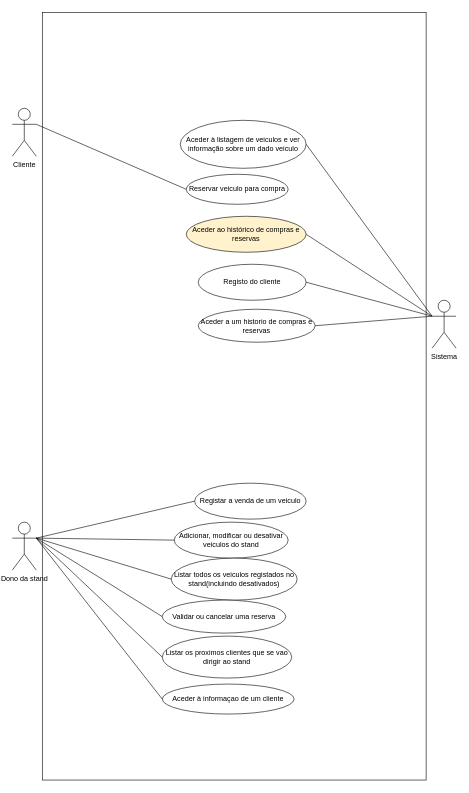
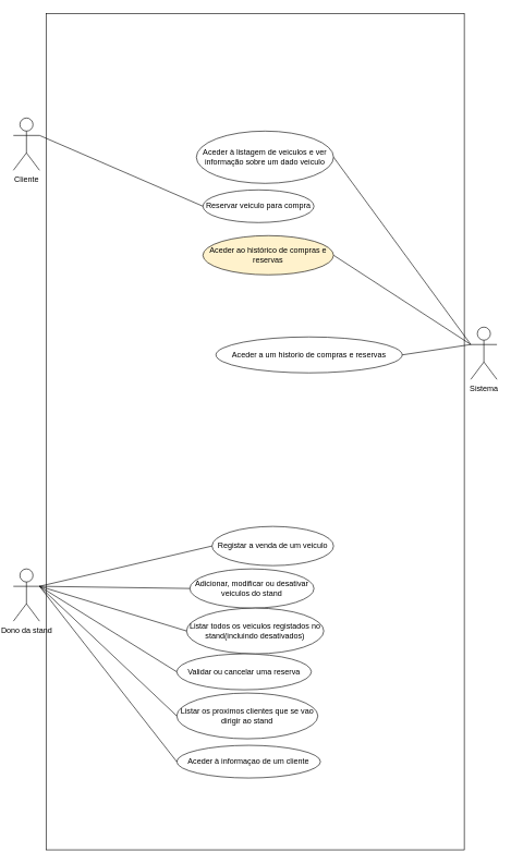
  <mxCell id="0" />
  <mxCell id="1" parent="0" />
  <mxCell id="2" value="" style="rounded=0;whiteSpace=wrap;html=1;" vertex="1" parent="1"><mxGeometry x="70" y="20" width="640" height="1280" as="geometry" /></mxCell>
  <mxCell id="3" value="Cliente" style="shape=umlActor;verticalLabelPosition=bottom;verticalAlign=top;html=1;outlineConnect=0;" vertex="1" parent="1"><mxGeometry x="20" y="180" width="40" height="80" as="geometry" /></mxCell>
  <mxCell id="4" value="Reservar veiculo para compra" style="ellipse;whiteSpace=wrap;html=1;" vertex="1" parent="1"><mxGeometry x="310" y="290" width="170" height="50" as="geometry" /></mxCell>
  <mxCell id="5" value="Aceder à listagem de veiculos e ver informação sobre um dado veiculo" style="ellipse;whiteSpace=wrap;html=1;" vertex="1" parent="1"><mxGeometry x="300" y="200" width="210" height="80" as="geometry" /></mxCell>
  <mxCell id="6" value="" style="endArrow=none;html=1;rounded=0;exitX=1;exitY=0.5;exitDx=0;exitDy=0;entryX=0;entryY=0.333;entryDx=0;entryDy=0;entryPerimeter=0;" edge="1" parent="1" source="5" target="22"><mxGeometry width="50" height="50" relative="1" as="geometry"><mxPoint x="190" y="260" as="sourcePoint" /><mxPoint x="240" y="210" as="targetPoint" /></mxGeometry></mxCell>
  <mxCell id="7" value="" style="endArrow=none;html=1;rounded=0;exitX=1;exitY=0.5;exitDx=0;exitDy=0;entryX=0;entryY=0.333;entryDx=0;entryDy=0;entryPerimeter=0;" edge="1" parent="1" source="8" target="22"><mxGeometry width="50" height="50" relative="1" as="geometry"><mxPoint x="240" y="430" as="sourcePoint" /><mxPoint x="290" y="380" as="targetPoint" /></mxGeometry></mxCell>
  <mxCell id="8" value="Aceder ao histórico de compras e reservas" style="ellipse;whiteSpace=wrap;html=1;fillColor=#fff2cc;" vertex="1" parent="1"><mxGeometry x="310" y="360" width="200" height="60" as="geometry" /></mxCell>
  <mxCell id="9" value="Dono da stand&lt;br&gt;" style="shape=umlActor;verticalLabelPosition=bottom;verticalAlign=top;html=1;outlineConnect=0;" vertex="1" parent="1"><mxGeometry x="20" y="870" width="40" height="80" as="geometry" /></mxCell>
  <mxCell id="10" value="Adicionar, modificar ou desativar veiculos do stand" style="ellipse;whiteSpace=wrap;html=1;" vertex="1" parent="1"><mxGeometry x="290" y="870" width="190" height="60" as="geometry" /></mxCell>
  <mxCell id="11" value="" style="endArrow=none;html=1;rounded=0;entryX=0;entryY=0.5;entryDx=0;entryDy=0;exitX=1;exitY=0.333;exitDx=0;exitDy=0;exitPerimeter=0;" edge="1" parent="1" source="9" target="10"><mxGeometry width="50" height="50" relative="1" as="geometry"><mxPoint x="150" y="710" as="sourcePoint" /><mxPoint x="200" y="660" as="targetPoint" /></mxGeometry></mxCell>
  <mxCell id="12" value="Listar todos os veiculos registados no stand(incluindo desativados)" style="ellipse;whiteSpace=wrap;html=1;" vertex="1" parent="1"><mxGeometry x="285" y="930" width="210" height="70" as="geometry" /></mxCell>
  <mxCell id="13" value="" style="endArrow=none;html=1;rounded=0;exitX=1;exitY=0.333;exitDx=0;exitDy=0;exitPerimeter=0;entryX=0;entryY=0.5;entryDx=0;entryDy=0;" edge="1" parent="1" source="9" target="12"><mxGeometry width="50" height="50" relative="1" as="geometry"><mxPoint x="380" y="830" as="sourcePoint" /><mxPoint x="430" y="780" as="targetPoint" /></mxGeometry></mxCell>
  <mxCell id="14" value="Validar ou cancelar uma reserva" style="ellipse;whiteSpace=wrap;html=1;" vertex="1" parent="1"><mxGeometry x="270" y="1000" width="206" height="55" as="geometry" /></mxCell>
  <mxCell id="15" value="" style="endArrow=none;html=1;rounded=0;entryX=1;entryY=0.333;entryDx=0;entryDy=0;entryPerimeter=0;exitX=0;exitY=0.5;exitDx=0;exitDy=0;" edge="1" parent="1" source="14" target="9"><mxGeometry width="50" height="50" relative="1" as="geometry"><mxPoint x="380" y="820" as="sourcePoint" /><mxPoint x="80" y="720" as="targetPoint" /></mxGeometry></mxCell>
  <mxCell id="16" value="Registar a venda de um veiculo" style="ellipse;whiteSpace=wrap;html=1;" vertex="1" parent="1"><mxGeometry x="324" y="805" width="186" height="60" as="geometry" /></mxCell>
  <mxCell id="17" value="" style="endArrow=none;html=1;rounded=0;entryX=0;entryY=0.5;entryDx=0;entryDy=0;exitX=1;exitY=0.333;exitDx=0;exitDy=0;exitPerimeter=0;" edge="1" parent="1" source="9" target="16"><mxGeometry width="50" height="50" relative="1" as="geometry"><mxPoint x="240" y="660" as="sourcePoint" /><mxPoint x="290" y="610" as="targetPoint" /></mxGeometry></mxCell>
  <mxCell id="18" value="Listar os proximos clientes que se vao dirigir ao stand" style="ellipse;whiteSpace=wrap;html=1;" vertex="1" parent="1"><mxGeometry x="270" y="1060" width="216" height="70" as="geometry" /></mxCell>
  <mxCell id="19" value="" style="endArrow=none;html=1;rounded=0;entryX=1;entryY=0.333;entryDx=0;entryDy=0;entryPerimeter=0;exitX=0;exitY=0.5;exitDx=0;exitDy=0;" edge="1" parent="1" source="18" target="9"><mxGeometry width="50" height="50" relative="1" as="geometry"><mxPoint x="380" y="830" as="sourcePoint" /><mxPoint x="430" y="780" as="targetPoint" /></mxGeometry></mxCell>
  <mxCell id="20" value="Aceder à informaçao de um cliente" style="ellipse;whiteSpace=wrap;html=1;" vertex="1" parent="1"><mxGeometry x="270" y="1140" width="220" height="50" as="geometry" /></mxCell>
  <mxCell id="21" value="" style="endArrow=none;html=1;rounded=0;entryX=0;entryY=0.5;entryDx=0;entryDy=0;exitX=1;exitY=0.333;exitDx=0;exitDy=0;exitPerimeter=0;" edge="1" parent="1" source="9" target="20"><mxGeometry width="50" height="50" relative="1" as="geometry"><mxPoint x="100" y="950" as="sourcePoint" /><mxPoint x="150" y="900" as="targetPoint" /></mxGeometry></mxCell>
  <mxCell id="22" value="Sistema" style="shape=umlActor;verticalLabelPosition=bottom;verticalAlign=top;html=1;outlineConnect=0;" vertex="1" parent="1"><mxGeometry x="720" y="500" width="40" height="80" as="geometry" /></mxCell>
- <mxCell id="23" value="Registo do cliente" style="ellipse;whiteSpace=wrap;html=1;" vertex="1" parent="1"><mxGeometry x="330" y="440" width="180" height="60" as="geometry" /></mxCell>
- <mxCell id="24" value="" style="endArrow=none;html=1;rounded=0;exitX=1;exitY=0.5;exitDx=0;exitDy=0;entryX=0;entryY=0.333;entryDx=0;entryDy=0;entryPerimeter=0;" edge="1" parent="1" source="23" target="22"><mxGeometry width="50" height="50" relative="1" as="geometry"><mxPoint x="500" y="530" as="sourcePoint" /><mxPoint x="550" y="480" as="targetPoint" /></mxGeometry></mxCell>
  <mxCell id="25" value="" style="endArrow=none;html=1;rounded=0;exitX=1;exitY=0.333;exitDx=0;exitDy=0;exitPerimeter=0;entryX=0;entryY=0.5;entryDx=0;entryDy=0;" edge="1" parent="1" source="3" target="4"><mxGeometry width="50" height="50" relative="1" as="geometry"><mxPoint x="60" y="210" as="sourcePoint" /><mxPoint x="260" y="270" as="targetPoint" /></mxGeometry></mxCell>
- <mxCell id="26" value="Aceder a um historio de compras e reservas" style="ellipse;whiteSpace=wrap;html=1;" vertex="1" parent="1"><mxGeometry x="330" y="515" width="195" height="55" as="geometry" /></mxCell>
+ <mxCell id="26" value="Aceder a um historio de compras e reservas" style="ellipse;whiteSpace=wrap;html=1;" vertex="1" parent="1"><mxGeometry x="330" y="515" width="285" height="55" as="geometry" /></mxCell>
  <mxCell id="27" value="" style="endArrow=none;html=1;rounded=0;entryX=0;entryY=0.333;entryDx=0;entryDy=0;entryPerimeter=0;exitX=1;exitY=0.5;exitDx=0;exitDy=0;" edge="1" parent="1" source="26" target="22"><mxGeometry width="50" height="50" relative="1" as="geometry"><mxPoint x="380" y="480" as="sourcePoint" /><mxPoint x="430" y="430" as="targetPoint" /></mxGeometry></mxCell>
